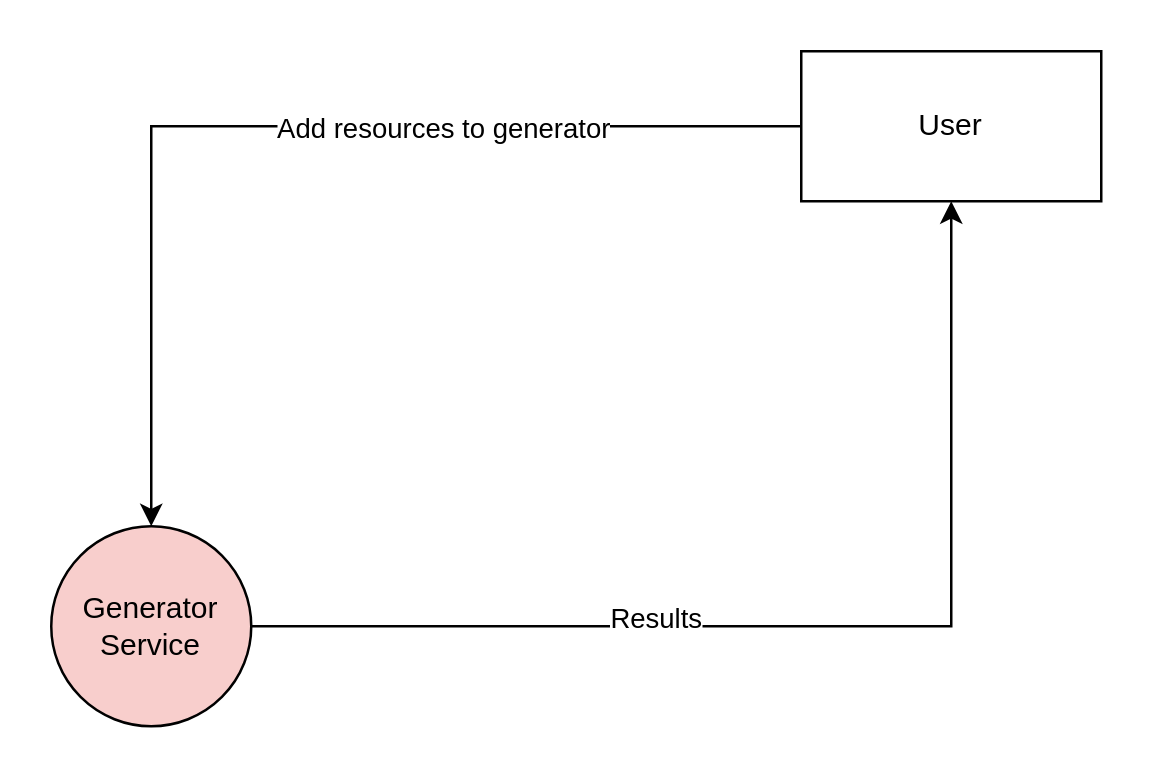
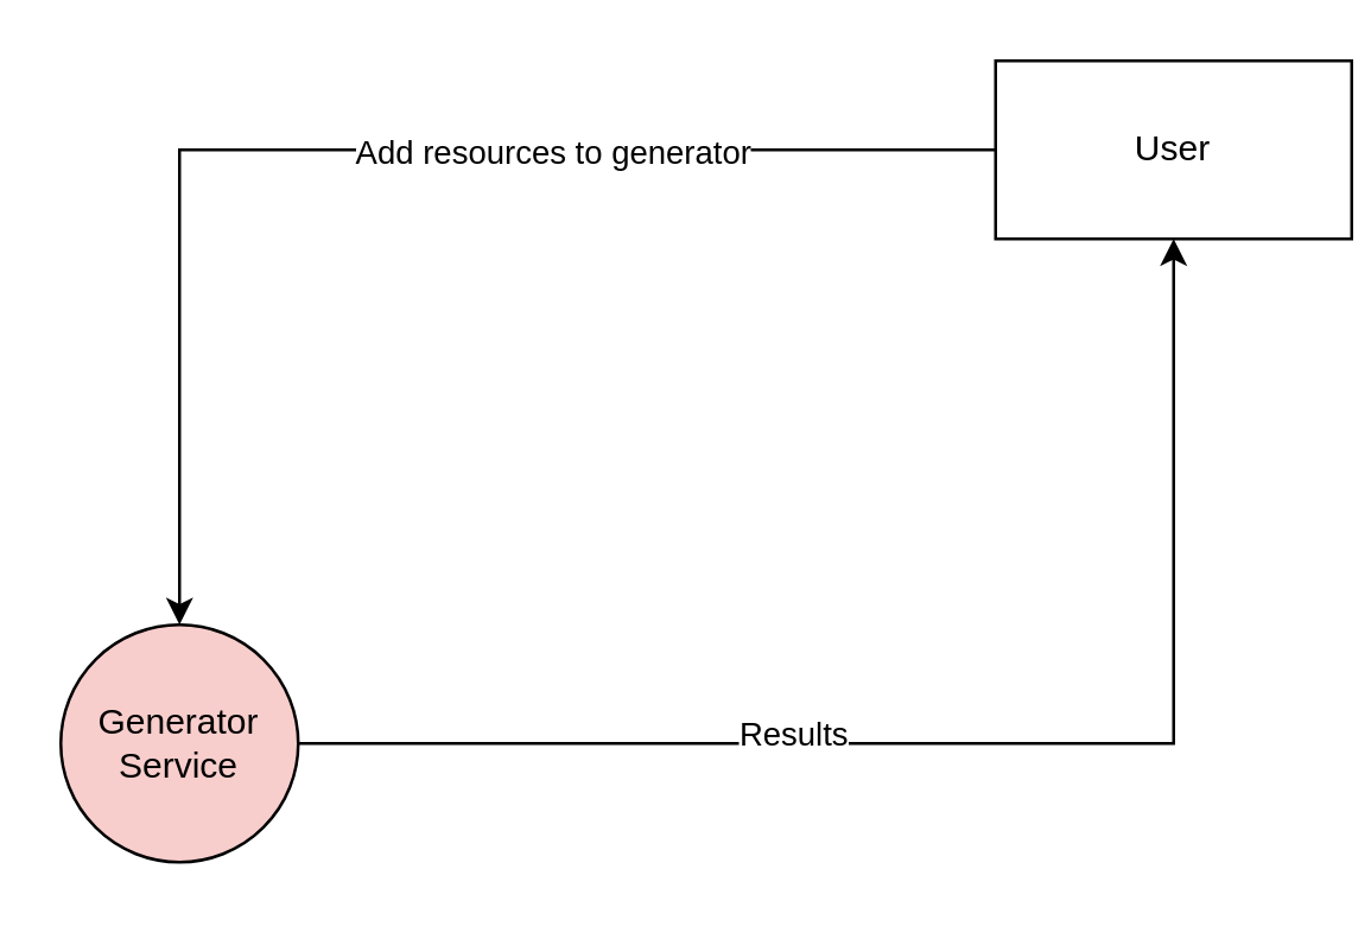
  <mxCell id="0" />
  <mxCell id="1" parent="0" />
  <mxCell id="2" style="edgeStyle=orthogonalEdgeStyle;rounded=0;orthogonalLoop=1;jettySize=auto;html=1;" parent="1" source="4" target="7" edge="1"><mxGeometry relative="1" as="geometry" /></mxCell>
  <mxCell id="3" value="Results" style="edgeLabel;html=1;align=center;verticalAlign=middle;resizable=0;points=[];" parent="2" vertex="1" connectable="0"><mxGeometry x="-0.284" y="4" relative="1" as="geometry"><mxPoint as="offset" /></mxGeometry></mxCell>
  <mxCell id="4" value="Generator Service" style="ellipse;whiteSpace=wrap;html=1;aspect=fixed;fillColor=#f8cecc;" parent="1" vertex="1"><mxGeometry x="20" y="210" width="80" height="80" as="geometry" /></mxCell>
  <mxCell id="5" style="edgeStyle=orthogonalEdgeStyle;rounded=0;orthogonalLoop=1;jettySize=auto;html=1;entryX=0.5;entryY=0;entryDx=0;entryDy=0;" parent="1" source="7" target="4" edge="1"><mxGeometry relative="1" as="geometry" /></mxCell>
  <mxCell id="6" value="Add resources to generator" style="edgeLabel;html=1;align=center;verticalAlign=middle;resizable=0;points=[];" parent="5" vertex="1" connectable="0"><mxGeometry x="-0.181" y="-2" relative="1" as="geometry"><mxPoint x="28" y="2" as="offset" /></mxGeometry></mxCell>
- <mxCell id="7" value="User" style="rounded=0;whiteSpace=wrap;html=1;" parent="1" vertex="1"><mxGeometry x="320" y="20" width="120" height="60" as="geometry" /></mxCell>
+ <mxCell id="7" value="User" style="rounded=0;whiteSpace=wrap;html=1;" parent="1" vertex="1"><mxGeometry x="335" y="20" width="120" height="60" as="geometry" /></mxCell>
